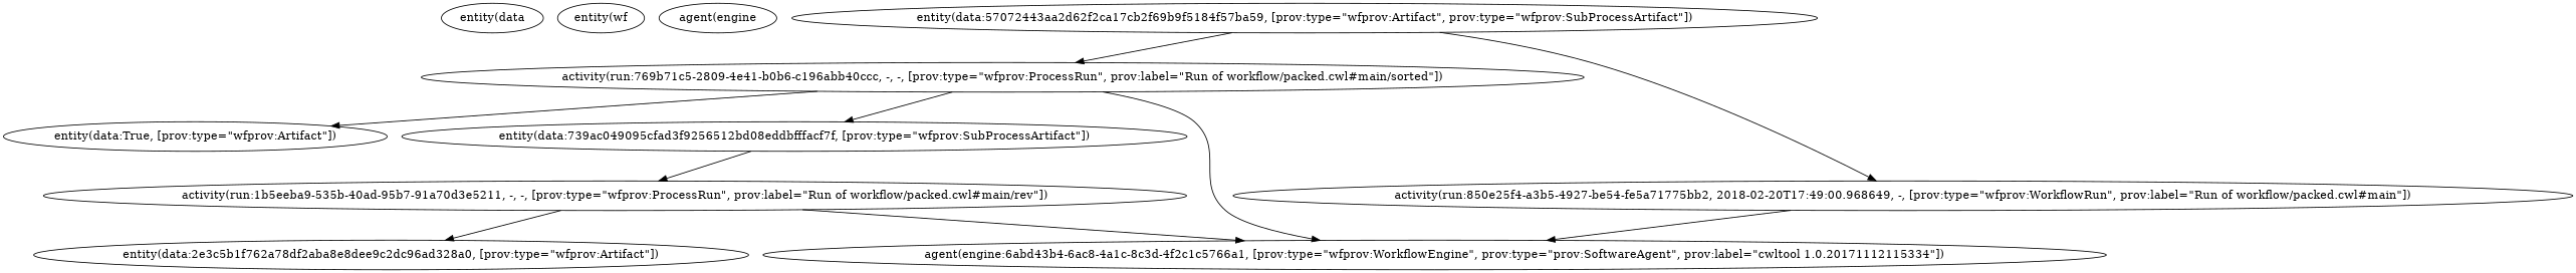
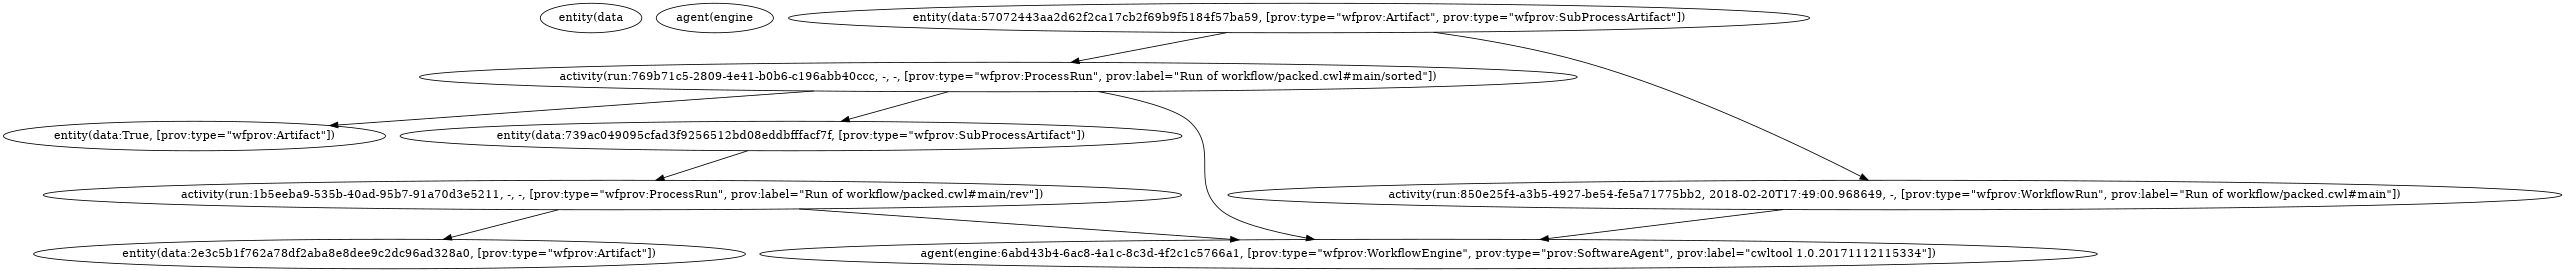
  digraph {
    "entity(data"
-   "entity(wf"
    "agent(engine"
    "activity(run:769b71c5-2809-4e41-b0b6-c196abb40ccc, -, -, [prov:type=\"wfprov:ProcessRun\", prov:label=\"Run of workflow/packed.cwl#main/sorted\"])"
    "agent(engine:6abd43b4-6ac8-4a1c-8c3d-4f2c1c5766a1, [prov:type=\"wfprov:WorkflowEngine\", prov:type=\"prov:SoftwareAgent\", prov:label=\"cwltool 1.0.20171112115334\"])"
    "entity(data:True, [prov:type=\"wfprov:Artifact\"])"
    "entity(data:739ac049095cfad3f9256512bd08eddbfffacf7f, [prov:type=\"wfprov:SubProcessArtifact\"])"
    "activity(run:1b5eeba9-535b-40ad-95b7-91a70d3e5211, -, -, [prov:type=\"wfprov:ProcessRun\", prov:label=\"Run of workflow/packed.cwl#main/rev\"])"
    "entity(data:2e3c5b1f762a78df2aba8e8dee9c2dc96ad328a0, [prov:type=\"wfprov:Artifact\"])"
    "entity(data:57072443aa2d62f2ca17cb2f69b9f5184f57ba59, [prov:type=\"wfprov:Artifact\", prov:type=\"wfprov:SubProcessArtifact\"])"
    "activity(run:850e25f4-a3b5-4927-be54-fe5a71775bb2, 2018-02-20T17:49:00.968649, -, [prov:type=\"wfprov:WorkflowRun\", prov:label=\"Run of workflow/packed.cwl#main\"])"
    "activity(run:769b71c5-2809-4e41-b0b6-c196abb40ccc, -, -, [prov:type=\"wfprov:ProcessRun\", prov:label=\"Run of workflow/packed.cwl#main/sorted\"])" -> "agent(engine:6abd43b4-6ac8-4a1c-8c3d-4f2c1c5766a1, [prov:type=\"wfprov:WorkflowEngine\", prov:type=\"prov:SoftwareAgent\", prov:label=\"cwltool 1.0.20171112115334\"])" [relation="wasAssociatedWith(run:769b71c5-2809-4e41-b0b6-c196abb40ccc, engine:6abd43b4-6ac8-4a1c-8c3d-4f2c1c5766a1, wf:main/sorted)"]
    "activity(run:769b71c5-2809-4e41-b0b6-c196abb40ccc, -, -, [prov:type=\"wfprov:ProcessRun\", prov:label=\"Run of workflow/packed.cwl#main/sorted\"])" -> "entity(data:True, [prov:type=\"wfprov:Artifact\"])" [relation="used(run:769b71c5-2809-4e41-b0b6-c196abb40ccc, data:True, 2018-02-20T17:49:03.125225, [prov:role=\"sorted/reverse\"])"]
    "activity(run:769b71c5-2809-4e41-b0b6-c196abb40ccc, -, -, [prov:type=\"wfprov:ProcessRun\", prov:label=\"Run of workflow/packed.cwl#main/sorted\"])" -> "entity(data:739ac049095cfad3f9256512bd08eddbfffacf7f, [prov:type=\"wfprov:SubProcessArtifact\"])" [relation="used(run:769b71c5-2809-4e41-b0b6-c196abb40ccc, data:739ac049095cfad3f9256512bd08eddbfffacf7f, 2018-02-20T17:49:03.125000, [prov:role=\"sorted/input\"])"]
    "entity(data:739ac049095cfad3f9256512bd08eddbfffacf7f, [prov:type=\"wfprov:SubProcessArtifact\"])" -> "activity(run:1b5eeba9-535b-40ad-95b7-91a70d3e5211, -, -, [prov:type=\"wfprov:ProcessRun\", prov:label=\"Run of workflow/packed.cwl#main/rev\"])" [relation="wasGeneratedBy(data:739ac049095cfad3f9256512bd08eddbfffacf7f, run:1b5eeba9-535b-40ad-95b7-91a70d3e5211, 2018-02-20T17:49:02.800378, [prov:role=\"wf:main/rev/output\"])"]
    "activity(run:1b5eeba9-535b-40ad-95b7-91a70d3e5211, -, -, [prov:type=\"wfprov:ProcessRun\", prov:label=\"Run of workflow/packed.cwl#main/rev\"])" -> "agent(engine:6abd43b4-6ac8-4a1c-8c3d-4f2c1c5766a1, [prov:type=\"wfprov:WorkflowEngine\", prov:type=\"prov:SoftwareAgent\", prov:label=\"cwltool 1.0.20171112115334\"])" [relation="wasAssociatedWith(run:1b5eeba9-535b-40ad-95b7-91a70d3e5211, engine:6abd43b4-6ac8-4a1c-8c3d-4f2c1c5766a1, wf:main/rev)"]
    "activity(run:1b5eeba9-535b-40ad-95b7-91a70d3e5211, -, -, [prov:type=\"wfprov:ProcessRun\", prov:label=\"Run of workflow/packed.cwl#main/rev\"])" -> "entity(data:2e3c5b1f762a78df2aba8e8dee9c2dc96ad328a0, [prov:type=\"wfprov:Artifact\"])" [relation="used(run:1b5eeba9-535b-40ad-95b7-91a70d3e5211, data:2e3c5b1f762a78df2aba8e8dee9c2dc96ad328a0, 2018-02-20T17:49:01.830165, [prov:role=\"rev/input\"])"]
    "entity(data:57072443aa2d62f2ca17cb2f69b9f5184f57ba59, [prov:type=\"wfprov:Artifact\", prov:type=\"wfprov:SubProcessArtifact\"])" -> "activity(run:769b71c5-2809-4e41-b0b6-c196abb40ccc, -, -, [prov:type=\"wfprov:ProcessRun\", prov:label=\"Run of workflow/packed.cwl#main/sorted\"])" [relation="wasGeneratedBy(data:57072443aa2d62f2ca17cb2f69b9f5184f57ba59, run:769b71c5-2809-4e41-b0b6-c196abb40ccc, 2018-02-20T17:49:04.266410, [prov:role=\"wf:main/sorted/output\"])"]
    "entity(data:57072443aa2d62f2ca17cb2f69b9f5184f57ba59, [prov:type=\"wfprov:Artifact\", prov:type=\"wfprov:SubProcessArtifact\"])" -> "activity(run:850e25f4-a3b5-4927-be54-fe5a71775bb2, 2018-02-20T17:49:00.968649, -, [prov:type=\"wfprov:WorkflowRun\", prov:label=\"Run of workflow/packed.cwl#main\"])" [relation="wasGeneratedBy(data:57072443aa2d62f2ca17cb2f69b9f5184f57ba59, run:850e25f4-a3b5-4927-be54-fe5a71775bb2, 2018-02-20T17:49:04.268548, [prov:role=\"wf:main/output\"])"]
    "activity(run:850e25f4-a3b5-4927-be54-fe5a71775bb2, 2018-02-20T17:49:00.968649, -, [prov:type=\"wfprov:WorkflowRun\", prov:label=\"Run of workflow/packed.cwl#main\"])" -> "agent(engine:6abd43b4-6ac8-4a1c-8c3d-4f2c1c5766a1, [prov:type=\"wfprov:WorkflowEngine\", prov:type=\"prov:SoftwareAgent\", prov:label=\"cwltool 1.0.20171112115334\"])" [relation="wasAssociatedWith(run:850e25f4-a3b5-4927-be54-fe5a71775bb2, engine:6abd43b4-6ac8-4a1c-8c3d-4f2c1c5766a1, wf:main)"]
  }
